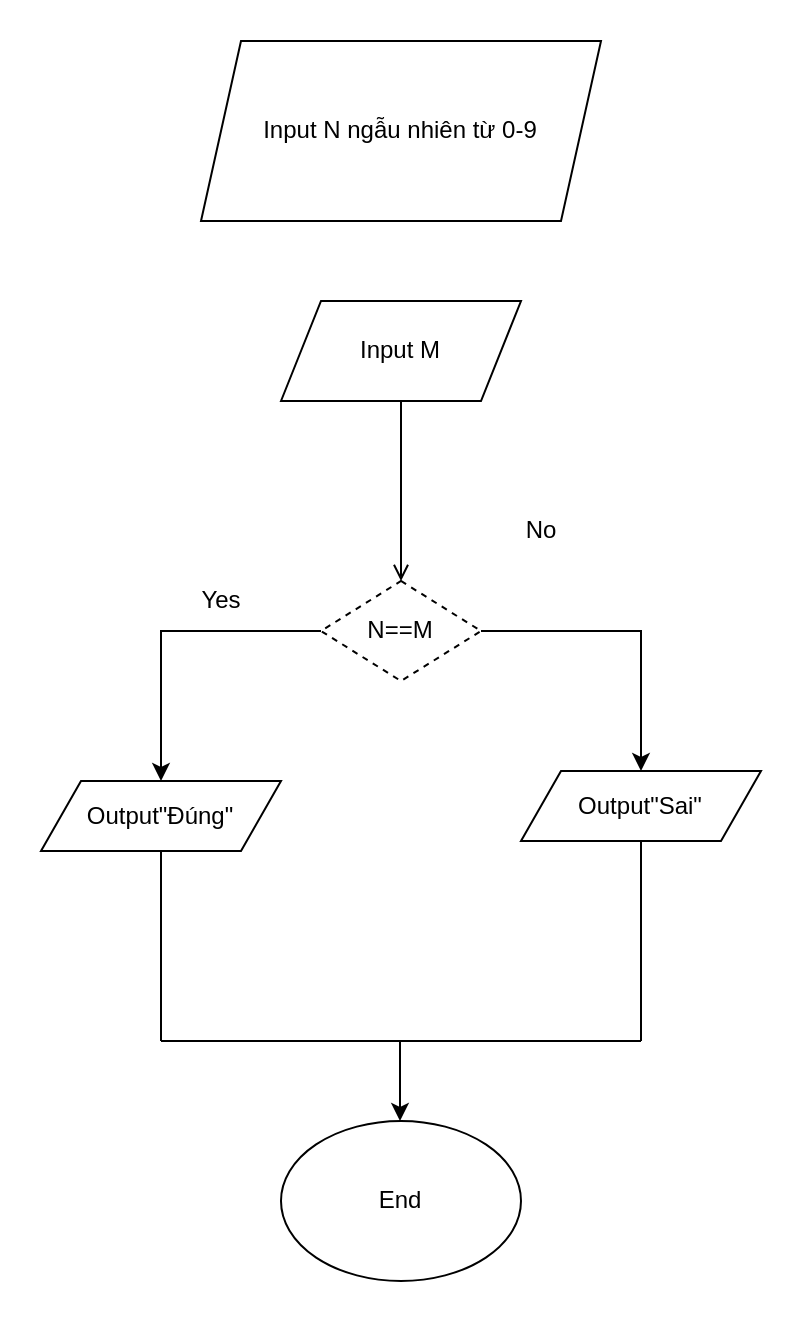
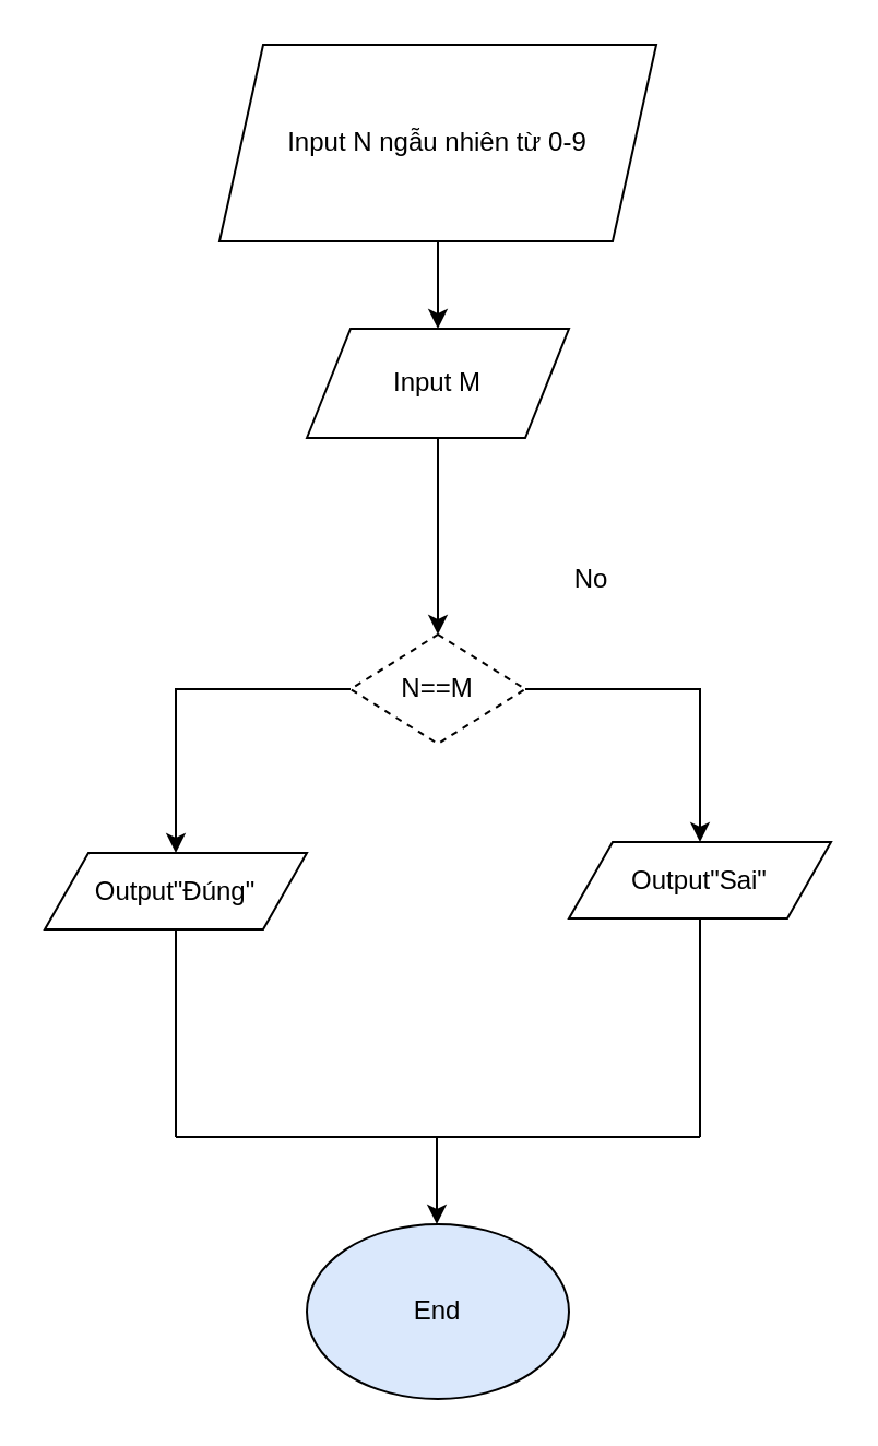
  <mxCell id="0" />
  <mxCell id="1" parent="0" />
  <mxCell id="2" value="Input N ngẫu nhiên từ 0-9" style="shape=parallelogram;perimeter=parallelogramPerimeter;whiteSpace=wrap;html=1;fixedSize=1;" vertex="1" parent="1"><mxGeometry x="100" y="20" width="200" height="90" as="geometry" /></mxCell>
  <mxCell id="3" value="Input M" style="shape=parallelogram;perimeter=parallelogramPerimeter;whiteSpace=wrap;html=1;fixedSize=1;" vertex="1" parent="1"><mxGeometry x="140" y="150" width="120" height="50" as="geometry" /></mxCell>
  <mxCell id="4" value="N==M" style="rhombus;whiteSpace=wrap;html=1;dashed=1;" vertex="1" parent="1"><mxGeometry x="160" y="290" width="80" height="50" as="geometry" /></mxCell>
  <mxCell id="5" value="" style="endArrow=classic;html=1;rounded=0;exitX=1;exitY=0.5;exitDx=0;exitDy=0;" edge="1" parent="1" source="4"><mxGeometry width="50" height="50" relative="1" as="geometry"><mxPoint x="320" y="315" as="sourcePoint" /><mxPoint x="320" y="385" as="targetPoint" /><Array as="points"><mxPoint x="320" y="315" /></Array></mxGeometry></mxCell>
+ <mxCell id="6" value="" style="endArrow=classic;html=1;rounded=0;exitX=0.5;exitY=1;exitDx=0;exitDy=0;entryX=0.5;entryY=0;entryDx=0;entryDy=0;" edge="1" parent="1" source="2" target="3"><mxGeometry width="50" height="50" relative="1" as="geometry"><mxPoint x="190" y="170" as="sourcePoint" /><mxPoint x="240" y="120" as="targetPoint" /></mxGeometry></mxCell>
  <mxCell id="7" value="" style="endArrow=classic;html=1;rounded=0;exitX=0;exitY=0.5;exitDx=0;exitDy=0;" edge="1" parent="1" source="4"><mxGeometry width="50" height="50" relative="1" as="geometry"><mxPoint x="40" y="435" as="sourcePoint" /><mxPoint x="80" y="390" as="targetPoint" /><Array as="points"><mxPoint x="80" y="315" /></Array></mxGeometry></mxCell>
- <mxCell id="8" value="" style="endArrow=open;html=1;rounded=0;entryX=0.5;entryY=0;entryDx=0;entryDy=0;exitX=0.5;exitY=1;exitDx=0;exitDy=0;" edge="1" parent="1" source="3" target="4"><mxGeometry width="50" height="50" relative="1" as="geometry"><mxPoint x="190" y="170" as="sourcePoint" /><mxPoint x="240" y="120" as="targetPoint" /></mxGeometry></mxCell>
+ <mxCell id="8" value="" style="endArrow=classic;html=1;rounded=0;entryX=0.5;entryY=0;entryDx=0;entryDy=0;exitX=0.5;exitY=1;exitDx=0;exitDy=0;" edge="1" parent="1" source="3" target="4"><mxGeometry width="50" height="50" relative="1" as="geometry"><mxPoint x="190" y="170" as="sourcePoint" /><mxPoint x="240" y="120" as="targetPoint" /></mxGeometry></mxCell>
  <mxCell id="9" value="Output&quot;Sai&quot;" style="shape=parallelogram;perimeter=parallelogramPerimeter;whiteSpace=wrap;html=1;fixedSize=1;" vertex="1" parent="1"><mxGeometry x="260" y="385" width="120" height="35" as="geometry" /></mxCell>
  <mxCell id="10" value="Output&quot;Đúng&quot;" style="shape=parallelogram;perimeter=parallelogramPerimeter;whiteSpace=wrap;html=1;fixedSize=1;" vertex="1" parent="1"><mxGeometry x="20" y="390" width="120" height="35" as="geometry" /></mxCell>
  <mxCell id="11" value="" style="endArrow=none;html=1;rounded=0;entryX=0.5;entryY=1;entryDx=0;entryDy=0;" edge="1" parent="1" target="10"><mxGeometry width="50" height="50" relative="1" as="geometry"><mxPoint x="80" y="520" as="sourcePoint" /><mxPoint x="130" y="470" as="targetPoint" /></mxGeometry></mxCell>
  <mxCell id="12" value="" style="endArrow=none;html=1;rounded=0;" edge="1" parent="1"><mxGeometry width="50" height="50" relative="1" as="geometry"><mxPoint x="80" y="520" as="sourcePoint" /><mxPoint x="200" y="520" as="targetPoint" /></mxGeometry></mxCell>
  <mxCell id="13" value="" style="endArrow=none;html=1;rounded=0;entryX=0.5;entryY=1;entryDx=0;entryDy=0;" edge="1" parent="1"><mxGeometry width="50" height="50" relative="1" as="geometry"><mxPoint x="320" y="520" as="sourcePoint" /><mxPoint x="320" y="420" as="targetPoint" /></mxGeometry></mxCell>
  <mxCell id="14" value="" style="endArrow=none;html=1;rounded=0;" edge="1" parent="1"><mxGeometry width="50" height="50" relative="1" as="geometry"><mxPoint x="200" y="520" as="sourcePoint" /><mxPoint x="320" y="520" as="targetPoint" /></mxGeometry></mxCell>
  <mxCell id="15" value="" style="endArrow=classic;html=1;rounded=0;" edge="1" parent="1"><mxGeometry width="50" height="50" relative="1" as="geometry"><mxPoint x="199.5" y="520" as="sourcePoint" /><mxPoint x="199.5" y="560" as="targetPoint" /></mxGeometry></mxCell>
- <mxCell id="16" value="End&lt;br&gt;" style="ellipse;whiteSpace=wrap;html=1;" vertex="1" parent="1"><mxGeometry x="140" y="560" width="120" height="80" as="geometry" /></mxCell>
- <mxCell id="17" value="Yes" style="text;html=1;align=center;verticalAlign=middle;resizable=0;points=[];autosize=1;strokeColor=none;fillColor=none;" vertex="1" parent="1"><mxGeometry x="90" y="290" width="40" height="20" as="geometry" /></mxCell>
+ <mxCell id="16" value="End&lt;br&gt;" style="ellipse;whiteSpace=wrap;html=1;fillColor=#dae8fc;" vertex="1" parent="1"><mxGeometry x="140" y="560" width="120" height="80" as="geometry" /></mxCell>
  <mxCell id="18" value="No" style="text;html=1;align=center;verticalAlign=middle;resizable=0;points=[];autosize=1;strokeColor=none;fillColor=none;" vertex="1" parent="1"><mxGeometry x="255" y="255" width="30" height="20" as="geometry" /></mxCell>
